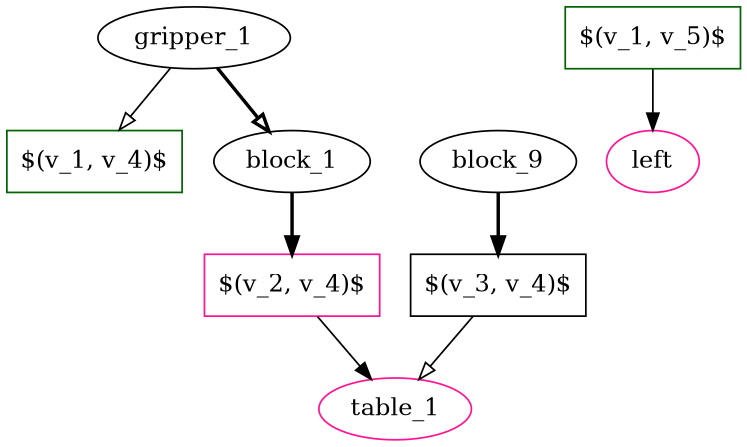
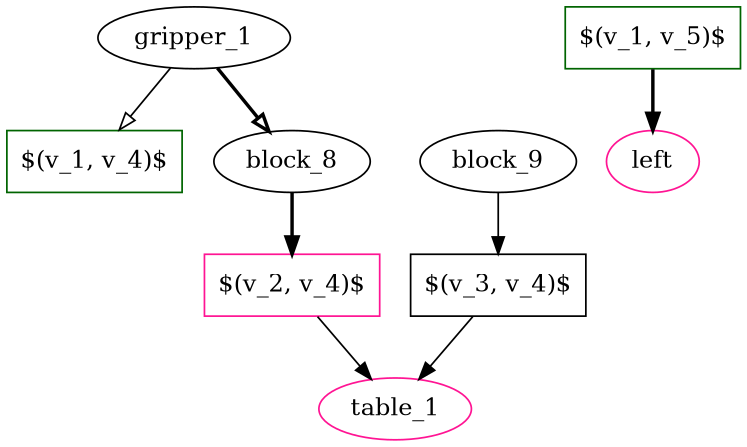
  digraph {
    node [color=black fillcolor=white style=filled]
    edge [arrowhead=normal color="#000000" style=solid]
    gripper_1 [texlbl="$v_1$"]
    n2 [color=darkgreen label="$(v_1, v_4)$" shape=box]
-   block_1 [texlbl="$v_2$"]
+   block_1 [texlbl="$v_2$" label=block_8]
    n4 [color=darkgreen label="$(v_1, v_5)$" shape=box]
    left [color=deeppink texlbl="$v_5$"]
    n6 [color=deeppink label="$(v_2, v_4)$" shape=box]
    table_1 [color=deeppink texlbl="$v_4$"]
    n8 [label=block_9 texlbl="$v_3$"]
    n9 [label="$(v_3, v_4)$" shape=box]
    gripper_1 -> n2 [arrowhead=onormal]
    gripper_1 -> block_1 [arrowhead=onormal style=bold]
    block_1 -> n6 [style=bold]
-   n4 -> left
+   n4 -> left [style=bold]
    n6 -> table_1
-   n8 -> n9 [style=bold]
-   n9 -> table_1 [arrowhead=onormal]
+   n8 -> n9
+   n9 -> table_1
  }
